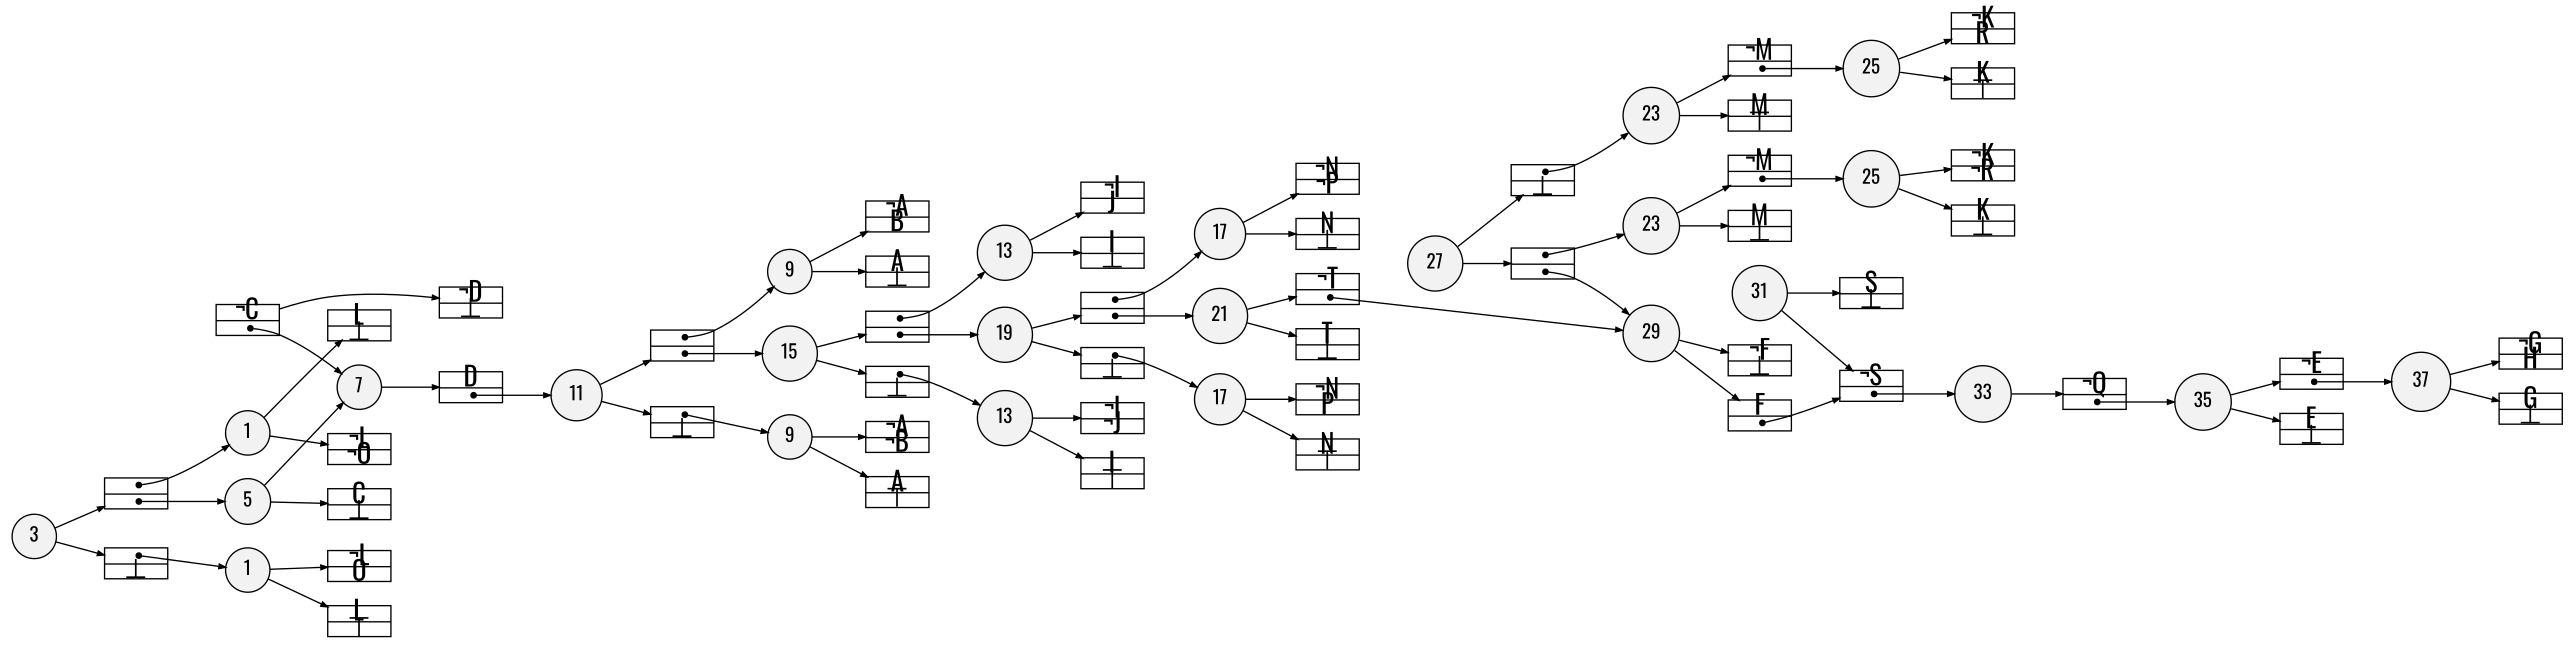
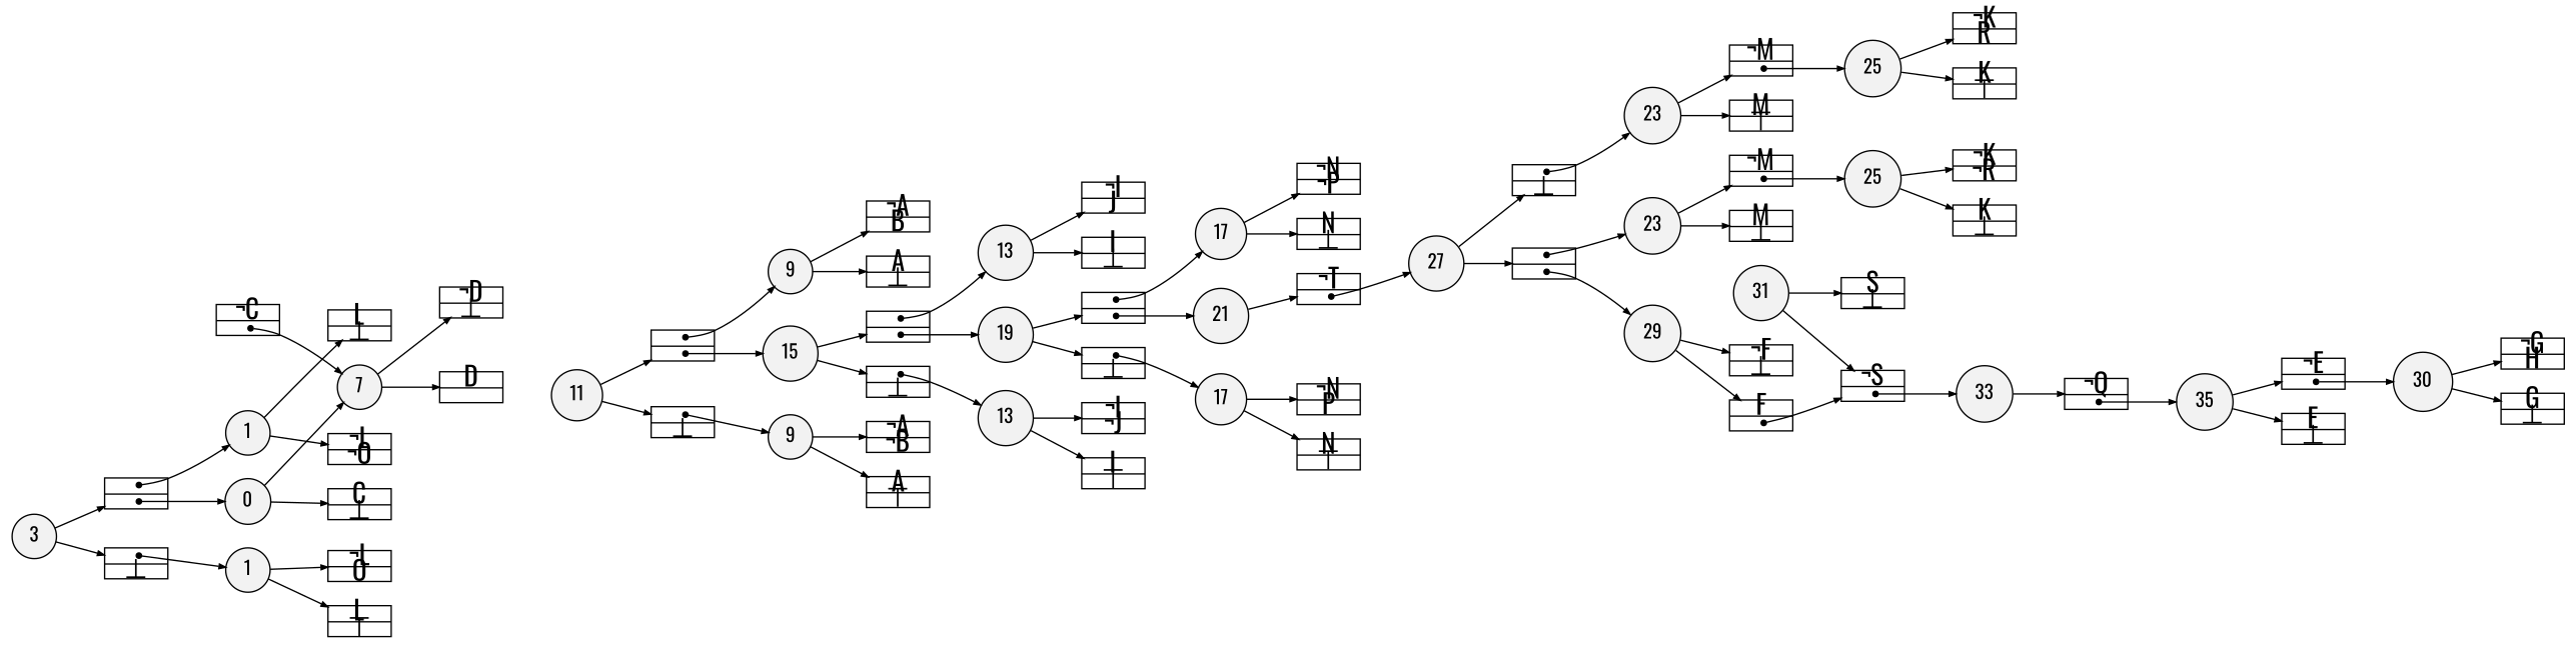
  digraph {
    fontname=Oswald
    rankdir=LR
    node [fillcolor=white fontname=Oswald shape=record style=filled fixedsize=true fontsize=20]
    edge [arrowsize=.50 fontname=Oswald]
-   n1 [fillcolor=gray95 height=.25 label=37 shape=circle width=.25 fixedsize="" fontsize=""]
+   n1 [fillcolor=gray95 height=.25 label=30 shape=circle width=.25 fixedsize="" fontsize=""]
    n2 [fillcolor=gray95 height=.25 label=35 shape=circle width=.25 fixedsize="" fontsize=""]
    n3 [fillcolor=gray95 height=.25 label=33 shape=circle width=.25 fixedsize="" fontsize=""]
    n4 [fillcolor=gray95 height=.25 label=31 shape=circle width=.25 fixedsize="" fontsize=""]
    n5 [fillcolor=gray95 height=.25 label=29 shape=circle width=.25 fixedsize="" fontsize=""]
    n6 [fillcolor=gray95 height=.25 label=27 shape=circle width=.25 fixedsize="" fontsize=""]
    n7 [fillcolor=gray95 height=.25 label=25 shape=circle width=.25 fixedsize="" fontsize=""]
    n8 [fillcolor=gray95 height=.25 label=25 shape=circle width=.25 fixedsize="" fontsize=""]
    n9 [fillcolor=gray95 height=.25 label=23 shape=circle width=.25 fixedsize="" fontsize=""]
    n10 [fillcolor=gray95 height=.25 label=23 shape=circle width=.25 fixedsize="" fontsize=""]
    n11 [fillcolor=gray95 height=.25 label=21 shape=circle width=.25 fixedsize="" fontsize=""]
    n12 [fillcolor=gray95 height=.25 label=19 shape=circle width=.25 fixedsize="" fontsize=""]
    n13 [fillcolor=gray95 height=.25 label=17 shape=circle width=.25 fixedsize="" fontsize=""]
    n14 [fillcolor=gray95 height=.25 label=17 shape=circle width=.25 fixedsize="" fontsize=""]
    n15 [fillcolor=gray95 height=.25 label=15 shape=circle width=.25 fixedsize="" fontsize=""]
    n16 [fillcolor=gray95 height=.25 label=13 shape=circle width=.25 fixedsize="" fontsize=""]
    n17 [fillcolor=gray95 height=.25 label=13 shape=circle width=.25 fixedsize="" fontsize=""]
    n18 [fillcolor=gray95 height=.25 label=11 shape=circle width=.25 fixedsize="" fontsize=""]
    n19 [fillcolor=gray95 height=.25 label=9 shape=circle width=.25 fixedsize="" fontsize=""]
    n20 [fillcolor=gray95 height=.25 label=9 shape=circle width=.25 fixedsize="" fontsize=""]
    n21 [fillcolor=gray95 height=.25 label=7 shape=circle width=.25 fixedsize="" fontsize=""]
-   n22 [fillcolor=gray95 height=.25 label=5 shape=circle width=.25 fixedsize="" fontsize=""]
+   n22 [fillcolor=gray95 height=.25 label=0 shape=circle width=.25 fixedsize="" fontsize=""]
    n23 [fillcolor=gray95 height=.25 label=3 shape=circle width=.25 fixedsize="" fontsize=""]
    n24 [fillcolor=gray95 height=.25 label=1 shape=circle width=.25 fixedsize="" fontsize=""]
    n25 [fillcolor=gray95 height=.25 label=1 shape=circle width=.25 fixedsize="" fontsize=""]
    n26 [height=.30 label="<L>&not;G|<R>H" width=.65]
    n27 [height=.30 label="<L>G|<R>&#8869;" width=.65]
    n28 [height=.30 label="<L>&not;E|<R>" width=.65]
    n29 [height=.30 label="<L>E|<R>&#8869;" width=.65]
    n30 [height=.30 label="<L>&not;Q|<R>" width=.65]
    n31 [height=.30 label="<L>&not;S|<R>" width=.65]
    n32 [height=.30 label="<L>S|<R>&#8869;" width=.65]
    n33 [height=.30 label="<L>F|<R>" width=.65]
    n34 [height=.30 label="<L>&not;F|<R>&#8869;" width=.65]
    n35 [height=.30 label="<L>|<R>" width=.65]
    n36 [height=.30 label="<L>|<R>&#8869;" width=.65]
    n37 [height=.30 label="<L>&not;K|<R>&not;R" width=.65]
    n38 [height=.30 label="<L>K|<R>&#8869;" width=.65]
    n39 [height=.30 label="<L>&not;K|<R>R" width=.65]
    n40 [height=.30 label="<L>K|<R>&#8868;" width=.65]
    n41 [height=.30 label="<L>&not;M|<R>" width=.65]
    n42 [height=.30 label="<L>M|<R>&#8869;" width=.65]
    n43 [height=.30 label="<L>&not;M|<R>" width=.65]
    n44 [height=.30 label="<L>M|<R>&#8868;" width=.65]
    n45 [height=.30 label="<L>&not;T|<R>" width=.65]
-   n46 [height=.30 label="<L>T|<R>&#8869;" width=.65]
    n47 [height=.30 label="<L>|<R>" width=.65]
    n48 [height=.30 label="<L>|<R>&#8869;" width=.65]
    n49 [height=.30 label="<L>&not;N|<R>&not;P" width=.65]
    n50 [height=.30 label="<L>N|<R>&#8869;" width=.65]
    n51 [height=.30 label="<L>&not;N|<R>P" width=.65]
    n52 [height=.30 label="<L>N|<R>&#8868;" width=.65]
    n53 [height=.30 label="<L>|<R>" width=.65]
    n54 [height=.30 label="<L>|<R>&#8869;" width=.65]
    n55 [height=.30 label="<L>&not;I|<R>J" width=.65]
    n56 [height=.30 label="<L>I|<R>&#8869;" width=.65]
    n57 [height=.30 label="<L>&not;I|<R>&not;J" width=.65]
    n58 [height=.30 label="<L>I|<R>&#8868;" width=.65]
    n59 [height=.30 label="<L>|<R>" width=.65]
    n60 [height=.30 label="<L>|<R>&#8869;" width=.65]
    n61 [height=.30 label="<L>&not;A|<R>B" width=.65]
    n62 [height=.30 label="<L>A|<R>&#8869;" width=.65]
    n63 [height=.30 label="<L>&not;A|<R>&not;B" width=.65]
    n64 [height=.30 label="<L>A|<R>&#8868;" width=.65]
    n65 [height=.30 label="<L>D|<R>" width=.65]
    n66 [height=.30 label="<L>&not;D|<R>&#8869;" width=.65]
    n67 [height=.30 label="<L>C|<R>&#8869;" width=.65]
    n68 [height=.30 label="<L>|<R>" width=.65]
    n69 [height=.30 label="<L>|<R>&#8869;" width=.65]
    n70 [height=.30 label="<L>&not;L|<R>&not;O" width=.65]
    n71 [height=.30 label="<L>L|<R>&#8869;" width=.65]
    n72 [height=.30 label="<L>&not;L|<R>O" width=.65]
    n73 [height=.30 label="<L>L|<R>&#8868;" width=.65]
    n74 [height=.30 label="<L>&not;C|<R>" width=.65]
    subgraph sub_1 {
      rank=same
      n1
    }
    subgraph sub_2 {
      rank=same
      n2
    }
    subgraph sub_3 {
      rank=same
      n3
    }
    subgraph sub_4 {
      rank=same
      n4
    }
    subgraph sub_5 {
      rank=same
      n5
    }
    subgraph sub_6 {
      rank=same
      n6
    }
    subgraph sub_7 {
      rank=same
      n7
      n8
    }
    subgraph sub_8 {
      rank=same
      n9
      n10
    }
    subgraph sub_9 {
      rank=same
      n11
    }
    subgraph sub_10 {
      rank=same
      n12
    }
    subgraph sub_11 {
      rank=same
      n13
      n14
    }
    subgraph sub_12 {
      rank=same
      n15
    }
    subgraph sub_13 {
      rank=same
      n16
      n17
    }
    subgraph sub_14 {
      rank=same
      n18
    }
    subgraph sub_15 {
      rank=same
      n19
      n20
    }
    subgraph sub_16 {
      rank=same
      n21
    }
    subgraph sub_17 {
      rank=same
      n22
    }
    subgraph sub_18 {
      rank=same
      n23
    }
    subgraph sub_19 {
      rank=same
      n24
      n25
    }
    n1 -> n26
    n1 -> n27
    n2 -> n28
    n2 -> n29
    n3 -> n30
    n4 -> n31
    n4 -> n32
    n5 -> n33
    n5 -> n34
    n6 -> n35
    n6 -> n36
    n7 -> n37
    n7 -> n38
    n8 -> n39
    n8 -> n40
    n9 -> n41
    n9 -> n42
    n10 -> n43
    n10 -> n44
    n11 -> n45
-   n11 -> n46
    n12 -> n47
    n12 -> n48
    n13 -> n49
    n13 -> n50
    n14 -> n51
    n14 -> n52
    n15 -> n53
    n15 -> n54
    n16 -> n55
    n16 -> n56
    n17 -> n57
    n17 -> n58
    n18 -> n59
    n18 -> n60
    n19 -> n61
    n19 -> n62
    n20 -> n63
    n20 -> n64
    n21 -> n65
-   n74 -> n66
+   n21 -> n66
    n22 -> n21
    n22 -> n67
    n23 -> n68
    n23 -> n69
    n24 -> n70
    n24 -> n71
    n25 -> n72
    n25 -> n73
    n28 -> n1 [arrowtail=dot dir=both tailclip=false tailport="R:c"]
    n30 -> n2 [arrowtail=dot dir=both tailclip=false tailport="R:c"]
    n31 -> n3 [arrowtail=dot dir=both tailclip=false tailport="R:c"]
    n33 -> n31 [arrowtail=dot dir=both tailclip=false tailport="R:c"]
    n35 -> n5 [arrowtail=dot dir=both tailclip=false tailport="R:c"]
    n35 -> n9 [arrowtail=dot dir=both tailclip=false tailport="L:c"]
    n36 -> n10 [arrowtail=dot dir=both tailclip=false tailport="L:c"]
    n41 -> n7 [arrowtail=dot dir=both tailclip=false tailport="R:c"]
    n43 -> n8 [arrowtail=dot dir=both tailclip=false tailport="R:c"]
-   n45 -> n5 [arrowtail=dot dir=both tailclip=false tailport="R:c"]
+   n45 -> n6 [arrowtail=dot dir=both tailclip=false tailport="R:c"]
    n47 -> n11 [arrowtail=dot dir=both tailclip=false tailport="R:c"]
    n47 -> n13 [arrowtail=dot dir=both tailclip=false tailport="L:c"]
    n48 -> n14 [arrowtail=dot dir=both tailclip=false tailport="L:c"]
    n53 -> n12 [arrowtail=dot dir=both tailclip=false tailport="R:c"]
    n53 -> n16 [arrowtail=dot dir=both tailclip=false tailport="L:c"]
    n54 -> n17 [arrowtail=dot dir=both tailclip=false tailport="L:c"]
    n59 -> n15 [arrowtail=dot dir=both tailclip=false tailport="R:c"]
    n59 -> n19 [arrowtail=dot dir=both tailclip=false tailport="L:c"]
    n60 -> n20 [arrowtail=dot dir=both tailclip=false tailport="L:c"]
-   n65 -> n18 [arrowtail=dot dir=both tailclip=false tailport="R:c"]
    n68 -> n22 [arrowtail=dot dir=both tailclip=false tailport="R:c"]
    n68 -> n24 [arrowtail=dot dir=both tailclip=false tailport="L:c"]
    n69 -> n25 [arrowtail=dot dir=both tailclip=false tailport="L:c"]
    n74 -> n21 [arrowtail=dot dir=both tailclip=false tailport="R:c"]
  }
